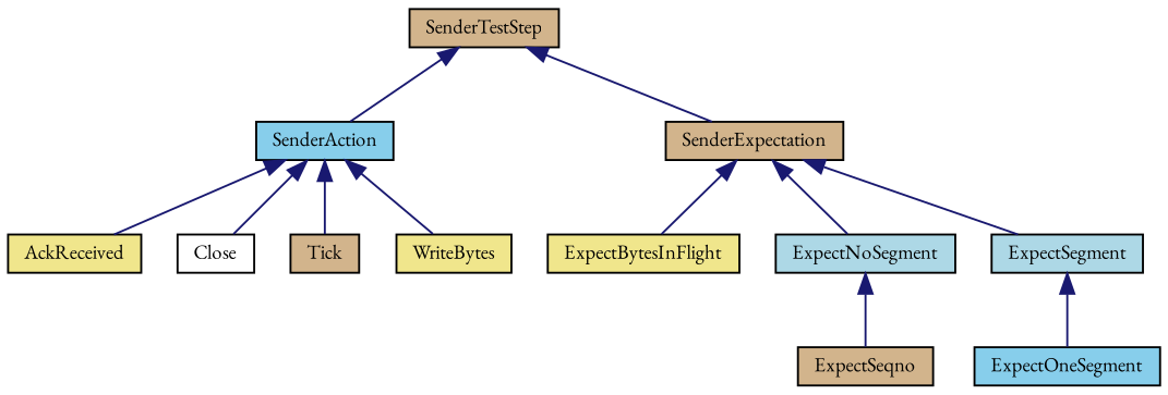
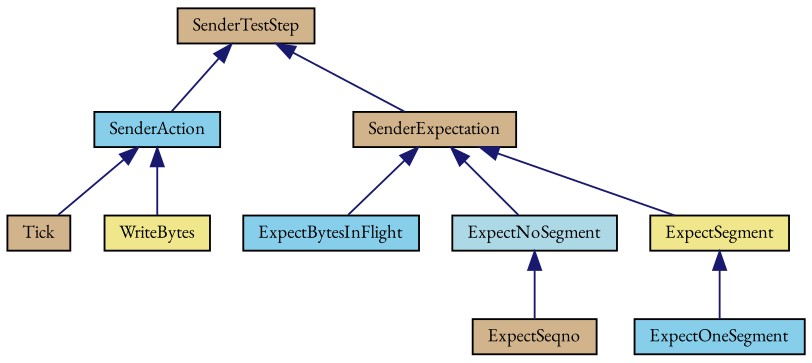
  digraph {
    fontname="EB Garamond"
    rankdir=TB
    node [color=black fillcolor=tan fontname="EB Garamond" fontsize=10 shape=record style=filled]
    edge [color=midnightblue dir=back fontname="EB Garamond" fontsize=10 labelfontname=Helvetica labelfontsize=10 style=solid]
    n1 [height=0.2 label=SenderTestStep width=0.4]
    n2 [fillcolor=skyblue height=0.2 label=SenderAction width=0.4]
    n3 [height=0.2 label=SenderExpectation width=0.4]
-   n4 [fillcolor=khaki height=0.2 label=AckReceived width=0.4]
-   n5 [fillcolor=white height=0.2 label=Close width=0.4]
    n6 [height=0.2 label=Tick width=0.4]
    n7 [fillcolor=khaki height=0.2 label=WriteBytes width=0.4]
-   n8 [fillcolor=khaki height=0.2 label=ExpectBytesInFlight width=0.4]
+   n8 [fillcolor=skyblue height=0.2 label=ExpectBytesInFlight width=0.4]
    n9 [fillcolor=lightblue height=0.2 label=ExpectNoSegment width=0.4]
-   n10 [fillcolor=lightblue height=0.2 label=ExpectSegment width=0.4]
+   n10 [fillcolor=khaki height=0.2 label=ExpectSegment width=0.4]
    n11 [height=0.2 label=ExpectSeqno width=0.4]
    n12 [fillcolor=skyblue height=0.2 label=ExpectOneSegment width=0.4]
    n1 -> n2
    n1 -> n3
-   n2 -> n4
-   n2 -> n5
    n2 -> n6
    n2 -> n7
    n3 -> n8
    n3 -> n9
    n3 -> n10
    n9 -> n11
    n10 -> n12
  }
